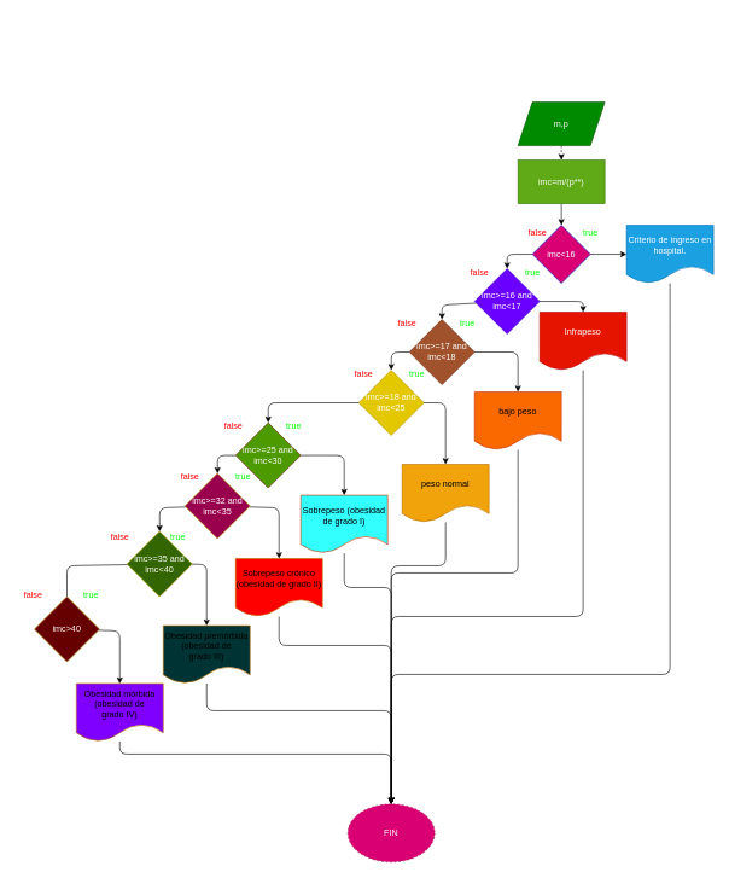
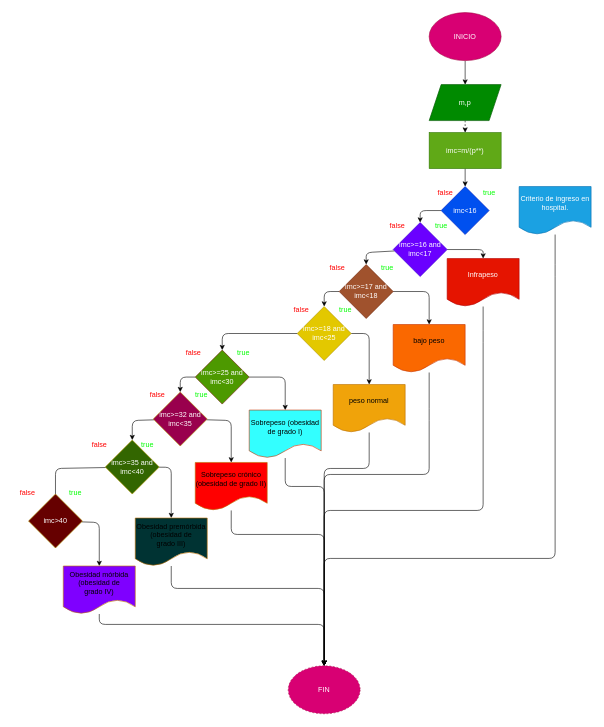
  <mxCell id="0" />
  <mxCell id="1" parent="0" />
+ <mxCell id="2" value="" style="edgeStyle=none;html=1;" parent="1" source="3" target="5" edge="1"><mxGeometry relative="1" as="geometry" /></mxCell>
+ <mxCell id="3" value="INICIO" style="ellipse;whiteSpace=wrap;html=1;fillColor=#d80073;fontColor=#ffffff;strokeColor=#A50040;" parent="1" vertex="1"><mxGeometry x="715" y="20" width="120" height="80" as="geometry" /></mxCell>
  <mxCell id="4" value="" style="edgeStyle=none;html=1;dashed=1;" parent="1" source="5" target="7" edge="1"><mxGeometry relative="1" as="geometry" /></mxCell>
  <mxCell id="5" value="m,p" style="shape=parallelogram;perimeter=parallelogramPerimeter;whiteSpace=wrap;html=1;fixedSize=1;fillColor=#008a00;fontColor=#ffffff;strokeColor=#005700;" parent="1" vertex="1"><mxGeometry x="715" y="140" width="120" height="60" as="geometry" /></mxCell>
  <mxCell id="6" value="" style="edgeStyle=none;html=1;" parent="1" source="7" target="10" edge="1"><mxGeometry relative="1" as="geometry" /></mxCell>
  <mxCell id="7" value="imc=m/(p**)" style="whiteSpace=wrap;html=1;fillColor=#60a917;fontColor=#ffffff;strokeColor=#2D7600;" parent="1" vertex="1"><mxGeometry x="715" y="220" width="120" height="60" as="geometry" /></mxCell>
  <mxCell id="8" value="" style="edgeStyle=none;html=1;fontColor=#FF0000;" parent="1" source="10" target="15" edge="1"><mxGeometry relative="1" as="geometry"><Array as="points"><mxPoint x="700" y="350" /></Array></mxGeometry></mxCell>
- <mxCell id="9" value="" style="edgeStyle=none;html=1;fontColor=#FF0000;" parent="1" source="10" target="22" edge="1"><mxGeometry relative="1" as="geometry" /></mxCell>
- <mxCell id="10" value="imc&amp;lt;16" style="rhombus;whiteSpace=wrap;html=1;fillColor=#d80073;fontColor=#ffffff;strokeColor=#001DBC;" parent="1" vertex="1"><mxGeometry x="735" y="310" width="80" height="80" as="geometry" /></mxCell>
+ <mxCell id="10" value="imc&amp;lt;16" style="rhombus;whiteSpace=wrap;html=1;fillColor=#0050ef;fontColor=#ffffff;strokeColor=#001DBC;" parent="1" vertex="1"><mxGeometry x="735" y="310" width="80" height="80" as="geometry" /></mxCell>
  <mxCell id="11" value="&lt;font color=&quot;#00ff00&quot;&gt;true&lt;/font&gt;" style="text;html=1;align=center;verticalAlign=middle;resizable=0;points=[];autosize=1;strokeColor=none;fillColor=none;" parent="1" vertex="1"><mxGeometry x="795" y="305" width="40" height="30" as="geometry" /></mxCell>
  <mxCell id="12" value="&amp;nbsp; &amp;nbsp; &lt;font color=&quot;#ff0000&quot;&gt;false&lt;/font&gt;" style="text;html=1;align=center;verticalAlign=middle;resizable=0;points=[];autosize=1;strokeColor=none;fillColor=none;" parent="1" vertex="1"><mxGeometry x="705" y="305" width="60" height="30" as="geometry" /></mxCell>
  <mxCell id="13" value="" style="edgeStyle=none;html=1;fontColor=#FF0000;" parent="1" source="15" edge="1"><mxGeometry relative="1" as="geometry"><mxPoint x="805" y="430" as="targetPoint" /><Array as="points"><mxPoint x="805" y="415" /></Array></mxGeometry></mxCell>
  <mxCell id="14" value="" style="edgeStyle=none;html=1;fontColor=#FF0000;entryX=0.5;entryY=0;entryDx=0;entryDy=0;" parent="1" source="15" target="20" edge="1"><mxGeometry relative="1" as="geometry"><Array as="points"><mxPoint x="610" y="420" /></Array></mxGeometry></mxCell>
  <mxCell id="15" value="imc&amp;gt;=16 and imc&amp;lt;17" style="rhombus;whiteSpace=wrap;html=1;fillColor=#6a00ff;fontColor=#ffffff;strokeColor=#3700CC;" parent="1" vertex="1"><mxGeometry x="655" y="370" width="90" height="90" as="geometry" /></mxCell>
  <mxCell id="16" value="&amp;nbsp; &amp;nbsp; &lt;font color=&quot;#ff0000&quot;&gt;false&lt;/font&gt;" style="text;html=1;align=center;verticalAlign=middle;resizable=0;points=[];autosize=1;strokeColor=none;fillColor=none;" parent="1" vertex="1"><mxGeometry x="625" y="360" width="60" height="30" as="geometry" /></mxCell>
  <mxCell id="17" value="&lt;font color=&quot;#00ff00&quot;&gt;true&lt;/font&gt;" style="text;html=1;align=center;verticalAlign=middle;resizable=0;points=[];autosize=1;strokeColor=none;fillColor=none;" parent="1" vertex="1"><mxGeometry x="715" y="360" width="40" height="30" as="geometry" /></mxCell>
  <mxCell id="18" style="edgeStyle=none;html=1;entryX=0.5;entryY=0;entryDx=0;entryDy=0;fontColor=#FF0000;" parent="1" source="20" target="28" edge="1"><mxGeometry relative="1" as="geometry"><Array as="points"><mxPoint x="715" y="485" /></Array></mxGeometry></mxCell>
  <mxCell id="19" value="" style="edgeStyle=none;html=1;fontColor=#FF0000;entryX=0.5;entryY=0;entryDx=0;entryDy=0;" parent="1" source="20" target="30" edge="1"><mxGeometry relative="1" as="geometry"><Array as="points"><mxPoint x="540" y="485" /></Array></mxGeometry></mxCell>
  <mxCell id="20" value="imc&amp;gt;=17 and imc&amp;lt;18" style="rhombus;whiteSpace=wrap;html=1;fillColor=#a0522d;fontColor=#ffffff;strokeColor=#6D1F00;" parent="1" vertex="1"><mxGeometry x="565" y="440" width="90" height="90" as="geometry" /></mxCell>
  <mxCell id="21" style="edgeStyle=none;html=1;entryX=0.5;entryY=0;entryDx=0;entryDy=0;fontColor=#00FF00;" edge="1" parent="1" source="22" target="35"><mxGeometry relative="1" as="geometry"><Array as="points"><mxPoint x="925" y="450" /><mxPoint x="925" y="930" /><mxPoint x="540" y="930" /></Array></mxGeometry></mxCell>
  <mxCell id="22" value="Criterio de ingreso en hospital." style="shape=document;whiteSpace=wrap;html=1;boundedLbl=1;fillColor=#1ba1e2;fontColor=#ffffff;strokeColor=#006EAF;" parent="1" vertex="1"><mxGeometry x="865" y="310" width="120" height="80" as="geometry" /></mxCell>
  <mxCell id="23" style="edgeStyle=none;html=1;entryX=0.5;entryY=0;entryDx=0;entryDy=0;fontColor=#00FF00;" edge="1" parent="1" source="24" target="35"><mxGeometry relative="1" as="geometry"><Array as="points"><mxPoint x="805" y="560" /><mxPoint x="805" y="850" /><mxPoint x="540" y="850" /></Array></mxGeometry></mxCell>
  <mxCell id="24" value="Infrapeso" style="shape=document;whiteSpace=wrap;html=1;boundedLbl=1;fillColor=#e51400;fontColor=#ffffff;strokeColor=#B20000;" parent="1" vertex="1"><mxGeometry x="745" y="430" width="120" height="80" as="geometry" /></mxCell>
  <mxCell id="25" value="&amp;nbsp; &amp;nbsp; &lt;font color=&quot;#ff0000&quot;&gt;false&lt;/font&gt;" style="text;html=1;align=center;verticalAlign=middle;resizable=0;points=[];autosize=1;strokeColor=none;fillColor=none;" parent="1" vertex="1"><mxGeometry x="525" y="430" width="60" height="30" as="geometry" /></mxCell>
  <mxCell id="26" value="&lt;font color=&quot;#00ff00&quot;&gt;true&lt;/font&gt;" style="text;html=1;align=center;verticalAlign=middle;resizable=0;points=[];autosize=1;strokeColor=none;fillColor=none;" parent="1" vertex="1"><mxGeometry x="625" y="430" width="40" height="30" as="geometry" /></mxCell>
  <mxCell id="27" style="edgeStyle=none;html=1;entryX=0.5;entryY=0;entryDx=0;entryDy=0;fontColor=#00FF00;" edge="1" parent="1" source="28" target="35"><mxGeometry relative="1" as="geometry"><Array as="points"><mxPoint x="715" y="690" /><mxPoint x="715" y="790" /><mxPoint x="540" y="790" /></Array></mxGeometry></mxCell>
  <mxCell id="28" value="bajo peso" style="shape=document;whiteSpace=wrap;html=1;boundedLbl=1;fillColor=#fa6800;fontColor=#000000;strokeColor=#C73500;" parent="1" vertex="1"><mxGeometry x="655" y="540" width="120" height="80" as="geometry" /></mxCell>
  <mxCell id="29" style="edgeStyle=none;html=1;entryX=0.5;entryY=0;entryDx=0;entryDy=0;fontColor=#FF0000;" parent="1" source="30" target="34" edge="1"><mxGeometry relative="1" as="geometry"><Array as="points"><mxPoint x="615" y="555" /></Array></mxGeometry></mxCell>
  <mxCell id="30" value="&lt;span style=&quot;color: rgb(255, 255, 255);&quot;&gt;imc&amp;gt;=18 and imc&amp;lt;25&lt;/span&gt;" style="rhombus;whiteSpace=wrap;html=1;fillColor=#e3c800;fontColor=#000000;strokeColor=#B09500;" parent="1" vertex="1"><mxGeometry x="495" y="510" width="90" height="90" as="geometry" /></mxCell>
  <mxCell id="31" value="&amp;nbsp; &amp;nbsp; &lt;font color=&quot;#ff0000&quot;&gt;false&lt;/font&gt;" style="text;html=1;align=center;verticalAlign=middle;resizable=0;points=[];autosize=1;strokeColor=none;fillColor=none;" parent="1" vertex="1"><mxGeometry x="465" y="500" width="60" height="30" as="geometry" /></mxCell>
  <mxCell id="32" value="&lt;font color=&quot;#00ff00&quot;&gt;true&lt;/font&gt;" style="text;html=1;align=center;verticalAlign=middle;resizable=0;points=[];autosize=1;strokeColor=none;fillColor=none;" parent="1" vertex="1"><mxGeometry x="555" y="500" width="40" height="30" as="geometry" /></mxCell>
  <mxCell id="33" style="edgeStyle=none;html=1;entryX=0.5;entryY=0;entryDx=0;entryDy=0;fontColor=#00FF00;" edge="1" parent="1" source="34" target="35"><mxGeometry relative="1" as="geometry"><Array as="points"><mxPoint x="615" y="780" /><mxPoint x="540" y="780" /></Array></mxGeometry></mxCell>
  <mxCell id="34" value="peso normal" style="shape=document;whiteSpace=wrap;html=1;boundedLbl=1;fillColor=#f0a30a;fontColor=#000000;strokeColor=#BD7000;" parent="1" vertex="1"><mxGeometry x="555" y="640" width="120" height="80" as="geometry" /></mxCell>
  <mxCell id="35" value="FIN" style="ellipse;whiteSpace=wrap;html=1;strokeColor=#A50040;fontColor=#ffffff;fillColor=#d80073;dashed=1;" parent="1" vertex="1"><mxGeometry x="480" y="1109" width="120" height="80" as="geometry" /></mxCell>
  <mxCell id="36" value="" style="edgeStyle=none;html=1;fontColor=#FF0000;entryX=0.5;entryY=0;entryDx=0;entryDy=0;exitX=0;exitY=0.5;exitDx=0;exitDy=0;" edge="1" parent="1" source="30" target="39"><mxGeometry relative="1" as="geometry"><Array as="points"><mxPoint x="370" y="555" /></Array><mxPoint x="417.368" y="559.998" as="sourcePoint" /></mxGeometry></mxCell>
  <mxCell id="37" style="edgeStyle=none;html=1;entryX=0.5;entryY=0;entryDx=0;entryDy=0;fontColor=#FF0000;" edge="1" parent="1" source="39" target="43"><mxGeometry relative="1" as="geometry"><Array as="points"><mxPoint x="475" y="627.63" /></Array></mxGeometry></mxCell>
  <mxCell id="38" value="" style="edgeStyle=none;html=1;fontColor=#FF0000;entryX=0.5;entryY=0;entryDx=0;entryDy=0;" edge="1" parent="1" source="39" target="46"><mxGeometry relative="1" as="geometry"><Array as="points"><mxPoint x="300" y="627.63" /></Array></mxGeometry></mxCell>
  <mxCell id="39" value="imc&amp;gt;=25 and imc&amp;lt;30" style="rhombus;whiteSpace=wrap;html=1;fillColor=#4D9900;fontColor=#ffffff;strokeColor=#6D1F00;" vertex="1" parent="1"><mxGeometry x="325" y="582.63" width="90" height="90" as="geometry" /></mxCell>
  <mxCell id="40" value="&amp;nbsp; &amp;nbsp; &lt;font color=&quot;#ff0000&quot;&gt;false&lt;/font&gt;" style="text;html=1;align=center;verticalAlign=middle;resizable=0;points=[];autosize=1;strokeColor=none;fillColor=none;" vertex="1" parent="1"><mxGeometry x="285" y="572.63" width="60" height="30" as="geometry" /></mxCell>
  <mxCell id="41" value="&lt;font color=&quot;#00ff00&quot;&gt;true&lt;/font&gt;" style="text;html=1;align=center;verticalAlign=middle;resizable=0;points=[];autosize=1;strokeColor=none;fillColor=none;" vertex="1" parent="1"><mxGeometry x="385" y="572.63" width="40" height="30" as="geometry" /></mxCell>
  <mxCell id="42" style="edgeStyle=none;html=1;entryX=0.5;entryY=0;entryDx=0;entryDy=0;fontColor=#00FF00;" edge="1" parent="1" source="43" target="35"><mxGeometry relative="1" as="geometry"><Array as="points"><mxPoint x="475" y="810" /><mxPoint x="540" y="810" /></Array></mxGeometry></mxCell>
  <mxCell id="43" value="Sobrepeso (obesidad de grado I)" style="shape=document;whiteSpace=wrap;html=1;boundedLbl=1;fillColor=#33FFFF;fontColor=#000000;strokeColor=#C73500;" vertex="1" parent="1"><mxGeometry x="415" y="682.63" width="120" height="80" as="geometry" /></mxCell>
  <mxCell id="44" style="edgeStyle=none;html=1;entryX=0.5;entryY=0;entryDx=0;entryDy=0;fontColor=#FF0000;" edge="1" parent="1" source="46" target="50"><mxGeometry relative="1" as="geometry"><Array as="points"><mxPoint x="385" y="700" /></Array></mxGeometry></mxCell>
  <mxCell id="45" style="edgeStyle=none;html=1;entryX=0.5;entryY=0;entryDx=0;entryDy=0;" edge="1" parent="1" source="46" target="53"><mxGeometry relative="1" as="geometry"><Array as="points"><mxPoint x="220" y="700" /></Array></mxGeometry></mxCell>
  <mxCell id="46" value="&lt;span style=&quot;color: rgb(255, 255, 255);&quot;&gt;imc&amp;gt;=32 and imc&amp;lt;35&lt;/span&gt;" style="rhombus;whiteSpace=wrap;html=1;fillColor=#99004D;fontColor=#000000;strokeColor=#B09500;" vertex="1" parent="1"><mxGeometry x="255" y="652.63" width="90" height="90" as="geometry" /></mxCell>
  <mxCell id="47" value="&amp;nbsp; &amp;nbsp; &lt;font color=&quot;#ff0000&quot;&gt;false&lt;/font&gt;" style="text;html=1;align=center;verticalAlign=middle;resizable=0;points=[];autosize=1;strokeColor=none;fillColor=none;" vertex="1" parent="1"><mxGeometry x="225" y="642.63" width="60" height="30" as="geometry" /></mxCell>
  <mxCell id="48" value="&lt;font color=&quot;#00ff00&quot;&gt;true&lt;/font&gt;" style="text;html=1;align=center;verticalAlign=middle;resizable=0;points=[];autosize=1;strokeColor=none;fillColor=none;" vertex="1" parent="1"><mxGeometry x="315" y="642.63" width="40" height="30" as="geometry" /></mxCell>
  <mxCell id="49" style="edgeStyle=none;html=1;entryX=0.5;entryY=0;entryDx=0;entryDy=0;fontColor=#00FF00;" edge="1" parent="1" source="50" target="35"><mxGeometry relative="1" as="geometry"><Array as="points"><mxPoint x="385" y="890" /><mxPoint x="540" y="890" /></Array></mxGeometry></mxCell>
  <mxCell id="50" value="Sobrepeso crónico (obesidad de grado II)" style="shape=document;whiteSpace=wrap;html=1;boundedLbl=1;fillColor=#FF0000;fontColor=#000000;strokeColor=#BD7000;" vertex="1" parent="1"><mxGeometry x="325" y="770" width="120" height="80" as="geometry" /></mxCell>
  <mxCell id="51" style="edgeStyle=none;html=1;entryX=0.5;entryY=0;entryDx=0;entryDy=0;" edge="1" parent="1" source="53" target="59"><mxGeometry relative="1" as="geometry"><Array as="points"><mxPoint x="285" y="778" /></Array></mxGeometry></mxCell>
  <mxCell id="52" style="edgeStyle=none;html=1;entryX=0.5;entryY=0;entryDx=0;entryDy=0;endArrow=none;" edge="1" parent="1" source="53" target="55"><mxGeometry relative="1" as="geometry"><Array as="points"><mxPoint x="92" y="780" /></Array></mxGeometry></mxCell>
  <mxCell id="53" value="&lt;span style=&quot;color: rgb(255, 255, 255);&quot;&gt;imc&amp;gt;=35 and imc&amp;lt;40&lt;/span&gt;" style="rhombus;whiteSpace=wrap;html=1;fillColor=#336600;fontColor=#000000;strokeColor=#B09500;" vertex="1" parent="1"><mxGeometry x="175" y="732.63" width="90" height="90" as="geometry" /></mxCell>
  <mxCell id="54" style="edgeStyle=none;html=1;entryX=0.5;entryY=0;entryDx=0;entryDy=0;" edge="1" parent="1" source="55" target="57"><mxGeometry relative="1" as="geometry"><Array as="points"><mxPoint x="165" y="870" /></Array></mxGeometry></mxCell>
  <mxCell id="55" value="&lt;span style=&quot;color: rgb(255, 255, 255);&quot;&gt;imc&amp;gt;40&lt;/span&gt;" style="rhombus;whiteSpace=wrap;html=1;fillColor=#660000;fontColor=#000000;strokeColor=#B09500;" vertex="1" parent="1"><mxGeometry x="47" y="822.63" width="90" height="90" as="geometry" /></mxCell>
  <mxCell id="56" style="edgeStyle=none;html=1;entryX=0.5;entryY=0;entryDx=0;entryDy=0;fontColor=#00FF00;" edge="1" parent="1" source="57" target="35"><mxGeometry relative="1" as="geometry"><Array as="points"><mxPoint x="165" y="1040" /><mxPoint x="540" y="1040" /></Array></mxGeometry></mxCell>
  <mxCell id="57" value="&lt;div&gt;Obesidad mórbida (obesidad de grado&amp;nbsp;&lt;span style=&quot;background-color: initial;&quot;&gt;IV)&lt;/span&gt;&lt;/div&gt;" style="shape=document;whiteSpace=wrap;html=1;boundedLbl=1;fillColor=#7F00FF;fontColor=#000000;strokeColor=#BD7000;" vertex="1" parent="1"><mxGeometry x="105" y="942.63" width="120" height="80" as="geometry" /></mxCell>
  <mxCell id="58" style="edgeStyle=none;html=1;entryX=0.5;entryY=0;entryDx=0;entryDy=0;fontColor=#00FF00;" edge="1" parent="1" source="59" target="35"><mxGeometry relative="1" as="geometry"><Array as="points"><mxPoint x="285" y="980" /><mxPoint x="540" y="980" /></Array></mxGeometry></mxCell>
  <mxCell id="59" value="&lt;div&gt;Obesidad premórbida (obesidad de grado&amp;nbsp;&lt;span style=&quot;background-color: initial;&quot;&gt;III)&lt;/span&gt;&lt;/div&gt;" style="shape=document;whiteSpace=wrap;html=1;boundedLbl=1;fillColor=#003333;fontColor=#000000;strokeColor=#BD7000;" vertex="1" parent="1"><mxGeometry x="225" y="862.63" width="120" height="80" as="geometry" /></mxCell>
  <mxCell id="60" value="&lt;font color=&quot;#00ff00&quot;&gt;true&lt;/font&gt;" style="text;html=1;align=center;verticalAlign=middle;resizable=0;points=[];autosize=1;strokeColor=none;fillColor=none;" vertex="1" parent="1"><mxGeometry x="225" y="725" width="40" height="30" as="geometry" /></mxCell>
  <mxCell id="61" value="&lt;font color=&quot;#ff0000&quot;&gt;false&lt;/font&gt;" style="text;html=1;align=center;verticalAlign=middle;resizable=0;points=[];autosize=1;strokeColor=none;fillColor=none;fontColor=#00FF00;" vertex="1" parent="1"><mxGeometry x="140" y="725" width="50" height="30" as="geometry" /></mxCell>
  <mxCell id="62" value="false" style="text;html=1;align=center;verticalAlign=middle;resizable=0;points=[];autosize=1;strokeColor=none;fillColor=none;fontColor=#FF0000;" vertex="1" parent="1"><mxGeometry x="20" y="805" width="50" height="30" as="geometry" /></mxCell>
  <mxCell id="63" value="&lt;font color=&quot;#00ff00&quot;&gt;true&lt;/font&gt;" style="text;html=1;align=center;verticalAlign=middle;resizable=0;points=[];autosize=1;strokeColor=none;fillColor=none;fontColor=#FF0000;" vertex="1" parent="1"><mxGeometry x="105" y="805" width="40" height="30" as="geometry" /></mxCell>
